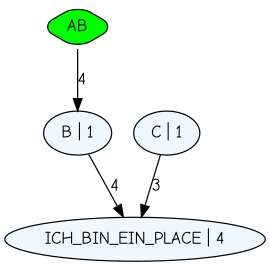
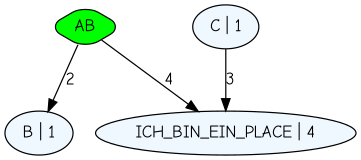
  digraph {
    fontname="Comic Neue"
    node [fillcolor=aliceblue fontname="Comic Neue" style="rounded, filled"]
    edge [fontname="Comic Neue"]
    n1 [fillcolor=green label=AB shape=diamond]
    n2 [label="B | 1"]
    n3 [label="ICH_BIN_EIN_PLACE | 4"]
    n4 [label="C | 1"]
-   n1 -> n2 [label=4]
-   n2 -> n3 [label=4]
+   n1 -> n2 [label=2]
+   n1 -> n3 [label=4]
    n4 -> n3 [label=3]
  }
